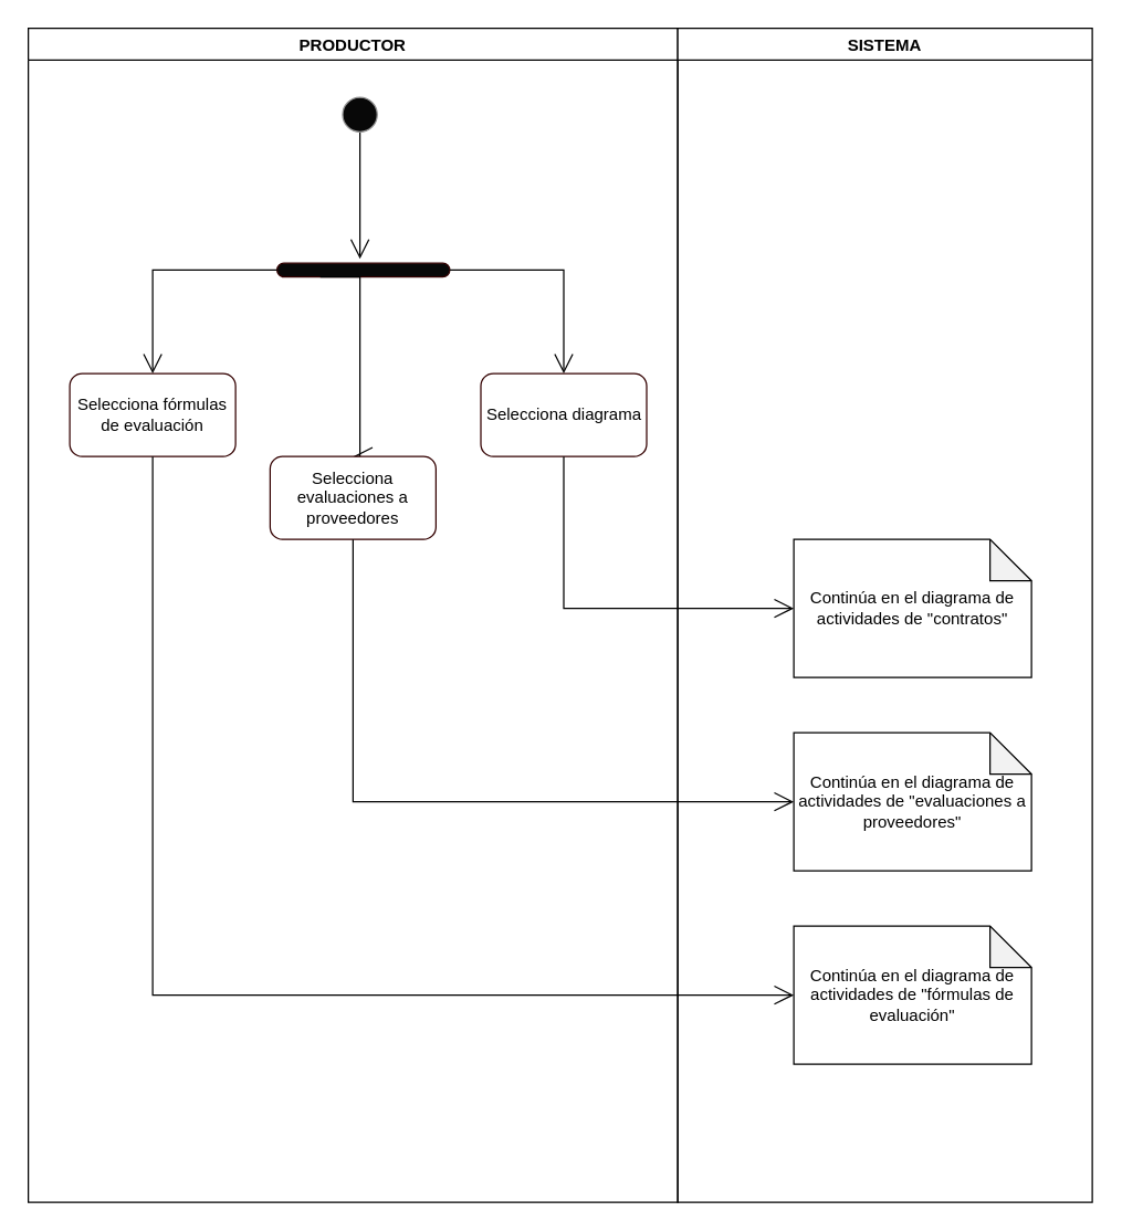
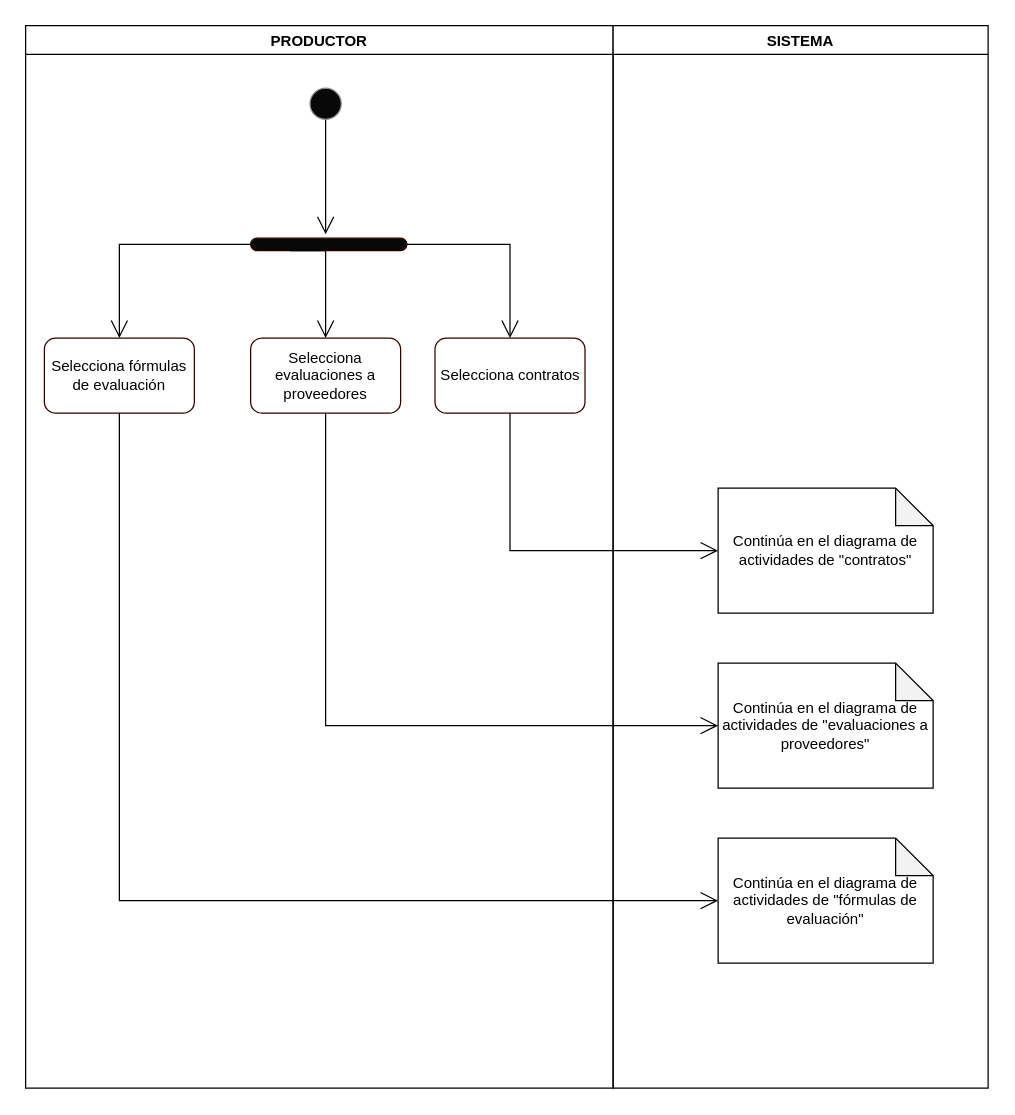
  <mxCell id="0" />
  <mxCell id="1" parent="0" />
  <mxCell id="2" value="PRODUCTOR" style="swimlane;gradientColor=none;" parent="1" vertex="1"><mxGeometry x="20" y="20" width="470" height="850" as="geometry" /></mxCell>
  <mxCell id="3" style="edgeStyle=orthogonalEdgeStyle;rounded=0;orthogonalLoop=1;jettySize=auto;html=1;endSize=12;endArrow=open;endFill=0;" parent="2" source="4" edge="1"><mxGeometry relative="1" as="geometry"><mxPoint x="240" y="167" as="targetPoint" /></mxGeometry></mxCell>
  <mxCell id="4" value="" style="ellipse;whiteSpace=wrap;html=1;aspect=fixed;strokeColor=#919191;fillColor=#080808;gradientColor=none;" parent="2" vertex="1"><mxGeometry x="227.5" y="50" width="25" height="25" as="geometry" /></mxCell>
  <mxCell id="5" value="" style="rounded=1;whiteSpace=wrap;html=1;strokeColor=#330000;fillColor=#080808;gradientColor=none;arcSize=50;" parent="2" vertex="1"><mxGeometry x="180" y="170" width="125" height="10" as="geometry" /></mxCell>
  <mxCell id="6" style="edgeStyle=orthogonalEdgeStyle;rounded=0;orthogonalLoop=1;jettySize=auto;html=1;exitX=0.5;exitY=0;exitDx=0;exitDy=0;entryX=0;entryY=0.5;entryDx=0;entryDy=0;endArrow=none;endFill=0;endSize=12;startArrow=open;startFill=0;targetPerimeterSpacing=0;startSize=12;" parent="2" source="7" target="5" edge="1"><mxGeometry relative="1" as="geometry" /></mxCell>
- <mxCell id="7" value="Selecciona fórmulas de evaluación" style="rounded=1;whiteSpace=wrap;html=1;strokeColor=#330000;fillColor=#FFFFFF;gradientColor=none;" parent="2" vertex="1"><mxGeometry x="30" y="250" width="120" height="60" as="geometry" /></mxCell>
+ <mxCell id="7" value="Selecciona fórmulas de evaluación" style="rounded=1;whiteSpace=wrap;html=1;strokeColor=#330000;fillColor=#FFFFFF;gradientColor=none;" parent="2" vertex="1"><mxGeometry x="15" y="250" width="120" height="60" as="geometry" /></mxCell>
  <mxCell id="8" style="edgeStyle=orthogonalEdgeStyle;rounded=0;orthogonalLoop=1;jettySize=auto;html=1;exitX=0.5;exitY=0;exitDx=0;exitDy=0;entryX=0.25;entryY=1;entryDx=0;entryDy=0;endArrow=none;endFill=0;startArrow=open;startFill=0;sourcePerimeterSpacing=0;startSize=12;" parent="2" source="9" target="5" edge="1"><mxGeometry relative="1" as="geometry"><Array as="points"><mxPoint x="240" y="180" /></Array></mxGeometry></mxCell>
- <mxCell id="9" value="Selecciona evaluaciones a proveedores" style="rounded=1;whiteSpace=wrap;html=1;strokeColor=#330000;fillColor=#FFFFFF;gradientColor=none;" parent="2" vertex="1"><mxGeometry x="175" y="310" width="120" height="60" as="geometry" /></mxCell>
+ <mxCell id="9" value="Selecciona evaluaciones a proveedores" style="rounded=1;whiteSpace=wrap;html=1;strokeColor=#330000;fillColor=#FFFFFF;gradientColor=none;" parent="2" vertex="1"><mxGeometry x="180" y="250" width="120" height="60" as="geometry" /></mxCell>
  <mxCell id="10" style="edgeStyle=orthogonalEdgeStyle;rounded=0;orthogonalLoop=1;jettySize=auto;html=1;exitX=0.5;exitY=0;exitDx=0;exitDy=0;entryX=1;entryY=0.5;entryDx=0;entryDy=0;startArrow=open;startFill=0;startSize=12;endArrow=none;endFill=0;endSize=12;targetPerimeterSpacing=0;" parent="2" source="11" target="5" edge="1"><mxGeometry relative="1" as="geometry" /></mxCell>
- <mxCell id="11" value="Selecciona diagrama" style="rounded=1;whiteSpace=wrap;html=1;strokeColor=#330000;fillColor=#FFFFFF;gradientColor=none;" parent="2" vertex="1"><mxGeometry x="327.5" y="250" width="120" height="60" as="geometry" /></mxCell>
+ <mxCell id="11" value="Selecciona contratos" style="rounded=1;whiteSpace=wrap;html=1;strokeColor=#330000;fillColor=#FFFFFF;gradientColor=none;" parent="2" vertex="1"><mxGeometry x="327.5" y="250" width="120" height="60" as="geometry" /></mxCell>
  <mxCell id="12" value="SISTEMA" style="swimlane;gradientColor=none;" parent="1" vertex="1"><mxGeometry x="490" y="20" width="300" height="850" as="geometry" /></mxCell>
  <mxCell id="13" value="Continúa en el diagrama de actividades de &quot;contratos&quot;" style="shape=note;whiteSpace=wrap;html=1;backgroundOutline=1;darkOpacity=0.05;" parent="12" vertex="1"><mxGeometry x="84" y="370" width="172" height="100" as="geometry" /></mxCell>
  <mxCell id="14" value="Continúa en el diagrama de actividades de &quot;evaluaciones a proveedores&quot;" style="shape=note;whiteSpace=wrap;html=1;backgroundOutline=1;darkOpacity=0.05;" parent="12" vertex="1"><mxGeometry x="84" y="510" width="172" height="100" as="geometry" /></mxCell>
  <mxCell id="15" value="Continúa en el diagrama de actividades de &quot;fórmulas de evaluación&quot;" style="shape=note;whiteSpace=wrap;html=1;backgroundOutline=1;darkOpacity=0.05;" parent="12" vertex="1"><mxGeometry x="84" y="650" width="172" height="100" as="geometry" /></mxCell>
  <mxCell id="16" style="edgeStyle=orthogonalEdgeStyle;rounded=0;orthogonalLoop=1;jettySize=auto;html=1;exitX=0;exitY=0.5;exitDx=0;exitDy=0;exitPerimeter=0;startArrow=open;startFill=0;startSize=12;sourcePerimeterSpacing=0;endArrow=none;endFill=0;" parent="1" source="15" target="7" edge="1"><mxGeometry relative="1" as="geometry" /></mxCell>
  <mxCell id="17" style="edgeStyle=orthogonalEdgeStyle;rounded=0;orthogonalLoop=1;jettySize=auto;html=1;exitX=0;exitY=0.5;exitDx=0;exitDy=0;exitPerimeter=0;entryX=0.5;entryY=1;entryDx=0;entryDy=0;startArrow=open;startFill=0;startSize=12;sourcePerimeterSpacing=0;endArrow=none;endFill=0;" parent="1" source="14" target="9" edge="1"><mxGeometry relative="1" as="geometry" /></mxCell>
  <mxCell id="18" style="edgeStyle=orthogonalEdgeStyle;rounded=0;orthogonalLoop=1;jettySize=auto;html=1;exitX=0;exitY=0.5;exitDx=0;exitDy=0;exitPerimeter=0;entryX=0.5;entryY=1;entryDx=0;entryDy=0;startArrow=open;startFill=0;startSize=12;sourcePerimeterSpacing=0;endArrow=none;endFill=0;" parent="1" source="13" target="11" edge="1"><mxGeometry relative="1" as="geometry" /></mxCell>
